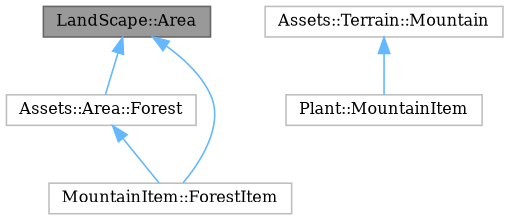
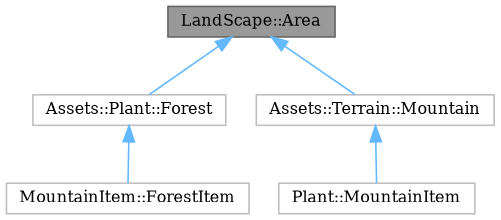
  digraph {
    fontname="DejaVu Serif"
    node [color=grey75 fillcolor=white fontname="DejaVu Serif" fontsize=10 shape=box style=filled]
    edge [color=steelblue1 dir=back fontname="DejaVu Serif" fontsize=10 labelfontname=Helvetica labelfontsize=10 style=solid]
    n1 [color=gray40 fillcolor=grey60 fontcolor=black height=0.2 label="LandScape::Area" width=0.4]
-   n2 [height=0.2 label="Assets::Area::Forest" width=0.4]
+   n2 [height=0.2 label="Assets::Plant::Forest" width=0.4]
    n3 [height=0.2 label="Assets::Terrain::Mountain" width=0.4]
    n4 [height=0.2 label="MountainItem::ForestItem" width=0.4]
    n5 [height=0.2 label="Plant::MountainItem" width=0.4]
    n1 -> n2
-   n1 -> n4
+   n1 -> n3
    n2 -> n4
    n3 -> n5
  }
